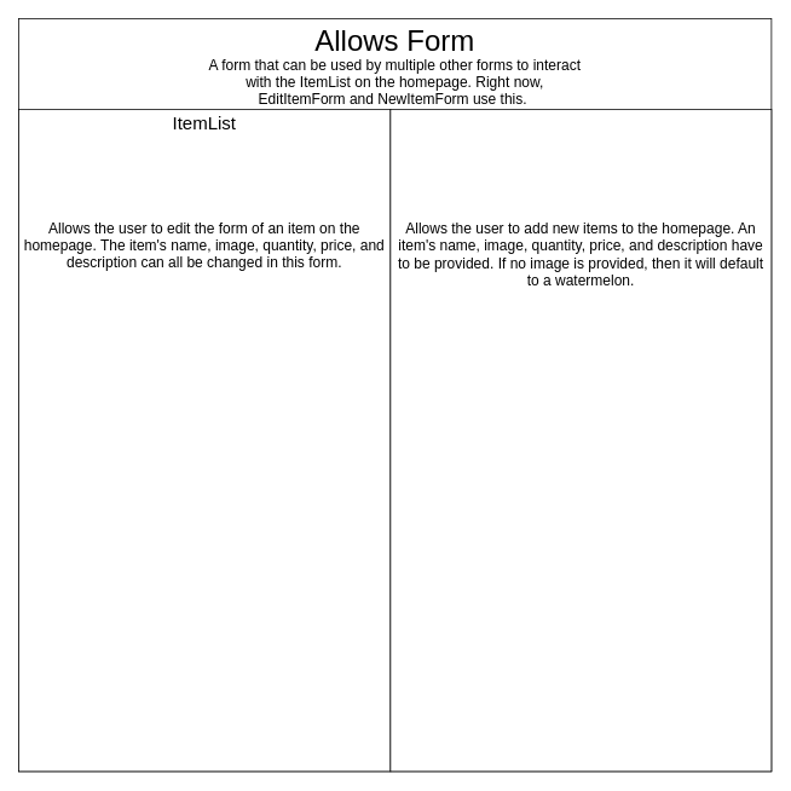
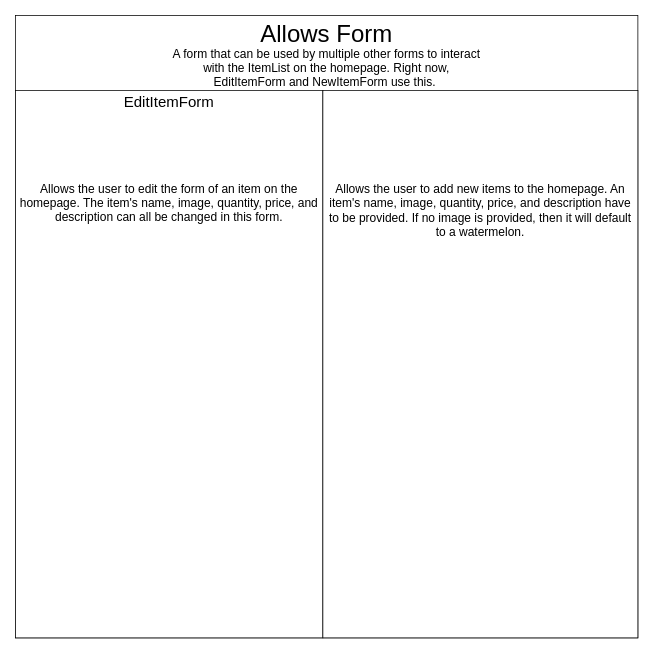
  <mxCell id="0" />
  <mxCell id="1" parent="0" />
  <mxCell id="2" value="" style="whiteSpace=wrap;html=1;aspect=fixed;" parent="1" vertex="1"><mxGeometry x="20" width="830" height="830" as="geometry" y="20" /></mxCell>
  <mxCell id="3" value="Allows Form" style="text;html=1;strokeColor=none;fillColor=none;align=center;verticalAlign=middle;whiteSpace=wrap;rounded=0;fontSize=32;" parent="1" vertex="1"><mxGeometry x="20" y="30" width="830" height="30" as="geometry" /></mxCell>
  <mxCell id="4" value="" style="rounded=0;whiteSpace=wrap;html=1;fontSize=32;" parent="1" vertex="1"><mxGeometry x="20" y="120" width="410" height="730" as="geometry" /></mxCell>
  <mxCell id="5" value="" style="rounded=0;whiteSpace=wrap;html=1;fontSize=32;" parent="1" vertex="1"><mxGeometry x="430" y="120" width="420" height="730" as="geometry" /></mxCell>
- <mxCell id="6" value="ItemList" style="text;html=1;strokeColor=none;fillColor=none;align=center;verticalAlign=middle;whiteSpace=wrap;rounded=0;fontSize=20;" vertex="1" parent="1"><mxGeometry x="20" y="120" width="410" height="30" as="geometry" /></mxCell>
+ <mxCell id="6" value="EditItemForm" style="text;html=1;strokeColor=none;fillColor=none;align=center;verticalAlign=middle;whiteSpace=wrap;rounded=0;fontSize=20;" vertex="1" parent="1"><mxGeometry x="20" y="120" width="410" height="30" as="geometry" /></mxCell>
  <mxCell id="7" value="Allows the user to edit the form of an item on the homepage. The item's name, image, quantity, price, and description can all be changed in this form." style="text;html=1;strokeColor=none;fillColor=none;align=center;verticalAlign=middle;whiteSpace=wrap;rounded=0;fontSize=16;" vertex="1" parent="1"><mxGeometry x="20" y="140" width="410" height="260" as="geometry" /></mxCell>
  <mxCell id="8" value="Allows the user to add new items to the homepage. An item's name, image, quantity, price, and description have to be provided. If no image is provided, then it will default to a watermelon.&lt;span style=&quot;color: rgba(0, 0, 0, 0); font-family: monospace; font-size: 0px; text-align: start;&quot;&gt;%3CmxGraphModel%3E%3Croot%3E%3CmxCell%20id%3D%220%22%2F%3E%3CmxCell%20id%3D%221%22%20parent%3D%220%22%2F%3E%3CmxCell%20id%3D%222%22%20value%3D%22Allows%20the%20user%20to%20edit%20the%20form%20of%20an%20item%20on%20the%20homepage.%20The%20image%2C%20item%20quantity%2C%20price%2C%20and%20description%20can%20all%20be%20changed.%22%20style%3D%22text%3Bhtml%3D1%3BstrokeColor%3Dnone%3BfillColor%3Dnone%3Balign%3Dcenter%3BverticalAlign%3Dmiddle%3BwhiteSpace%3Dwrap%3Brounded%3D0%3BfontSize%3D16%3B%22%20vertex%3D%221%22%20parent%3D%221%22%3E%3CmxGeometry%20x%3D%2210%22%20y%3D%22140%22%20width%3D%22410%22%20height%3D%22260%22%20as%3D%22geometry%22%2F%3E%3C%2FmxCell%3E%3C%2Froot%3E%3C%2FmxGraphModel%3E&lt;/span&gt;" style="text;html=1;strokeColor=none;fillColor=none;align=center;verticalAlign=middle;whiteSpace=wrap;rounded=0;fontSize=16;" vertex="1" parent="1"><mxGeometry x="430" y="150" width="420" height="260" as="geometry" /></mxCell>
  <mxCell id="9" value="A form that can be used by multiple other forms to interact with the ItemList on the homepage. Right now, EditItemForm and NewItemForm use this.&amp;nbsp;" style="text;html=1;strokeColor=none;fillColor=none;align=center;verticalAlign=middle;whiteSpace=wrap;rounded=0;fontSize=16;" vertex="1" parent="1"><mxGeometry x="225" y="60" width="420" height="60" as="geometry" /></mxCell>
